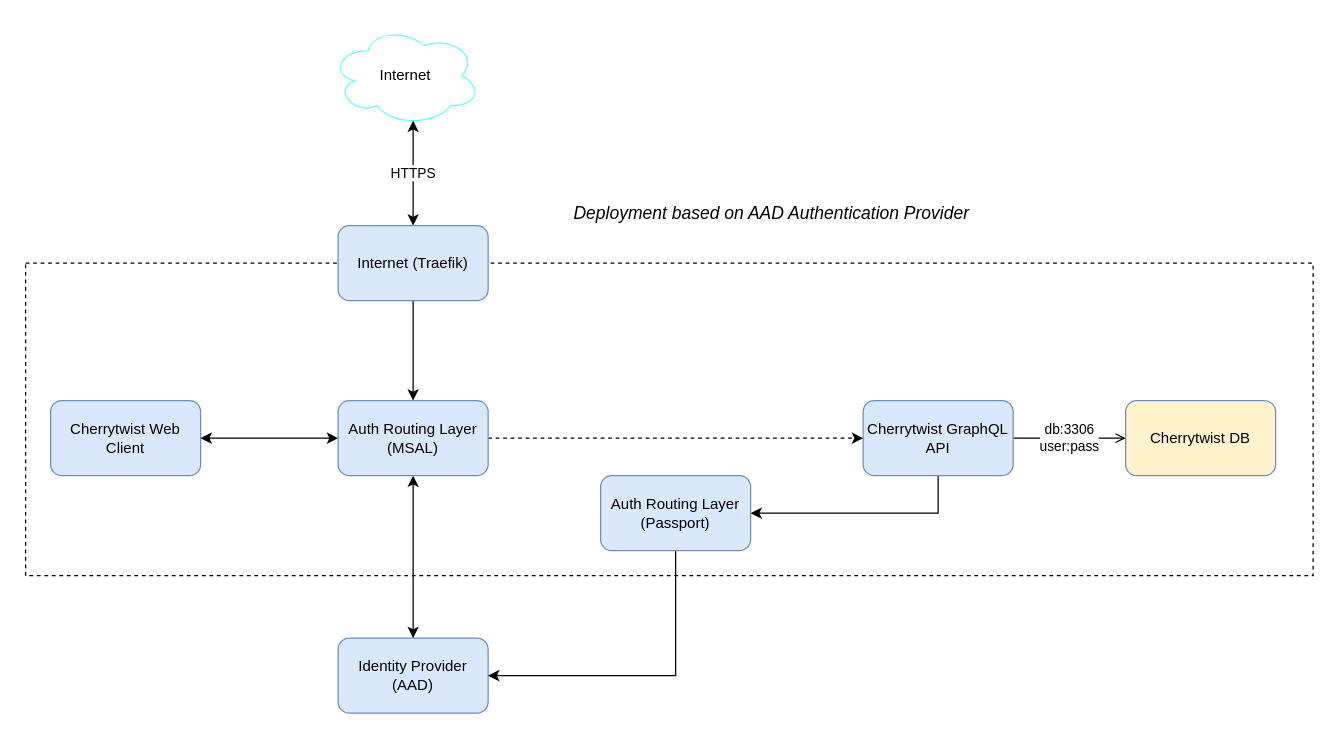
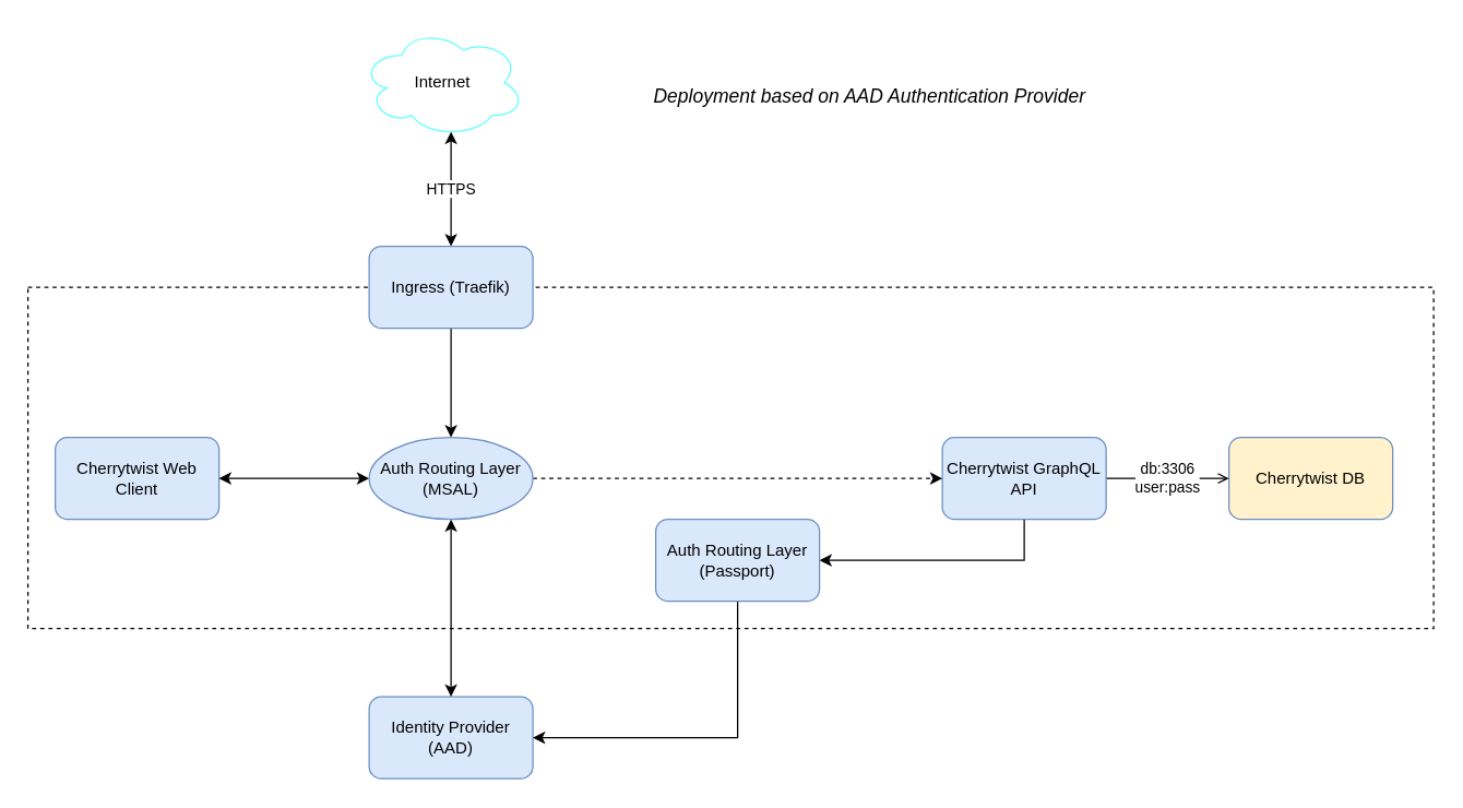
  <mxCell id="0" />
  <mxCell id="1" parent="0" />
  <mxCell id="2" value="" style="rounded=0;whiteSpace=wrap;html=1;dashed=1;" parent="1" vertex="1"><mxGeometry x="20" y="210" width="1030" height="250" as="geometry" /></mxCell>
  <mxCell id="3" value="Internet" style="ellipse;shape=cloud;whiteSpace=wrap;html=1;strokeColor=#66FFFF;" parent="1" vertex="1"><mxGeometry x="264" y="20" width="120" height="80" as="geometry" /></mxCell>
  <mxCell id="4" value="Identity Provider (AAD)" style="rounded=1;whiteSpace=wrap;html=1;fillColor=#dae8fc;strokeColor=#6c8ebf;" parent="1" vertex="1"><mxGeometry x="270" y="510" width="120" height="60" as="geometry" /></mxCell>
  <mxCell id="5" value="HTTPS" style="endArrow=classic;startArrow=classic;html=1;entryX=0.55;entryY=0.95;entryDx=0;entryDy=0;entryPerimeter=0;exitX=0.5;exitY=0;exitDx=0;exitDy=0;" parent="1" source="7" target="3" edge="1"><mxGeometry width="50" height="50" relative="1" as="geometry"><mxPoint x="560" y="510" as="sourcePoint" /><mxPoint x="610" y="460" as="targetPoint" /></mxGeometry></mxCell>
  <mxCell id="6" style="edgeStyle=orthogonalEdgeStyle;rounded=0;orthogonalLoop=1;jettySize=auto;html=1;exitX=0.5;exitY=1;exitDx=0;exitDy=0;entryX=0.5;entryY=0;entryDx=0;entryDy=0;" parent="1" source="7" target="15" edge="1"><mxGeometry relative="1" as="geometry" /></mxCell>
- <mxCell id="7" value="Internet (Traefik)" style="rounded=1;whiteSpace=wrap;html=1;fillColor=#dae8fc;strokeColor=#6c8ebf;" parent="1" vertex="1"><mxGeometry x="270" y="180" width="120" height="60" as="geometry" /></mxCell>
+ <mxCell id="7" value="Ingress (Traefik)" style="rounded=1;whiteSpace=wrap;html=1;fillColor=#dae8fc;strokeColor=#6c8ebf;" parent="1" vertex="1"><mxGeometry x="270" y="180" width="120" height="60" as="geometry" /></mxCell>
  <mxCell id="8" value="Cherrytwist Web Client" style="rounded=1;whiteSpace=wrap;html=1;fillColor=#dae8fc;strokeColor=#6c8ebf;" parent="1" vertex="1"><mxGeometry x="40" y="320" width="120" height="60" as="geometry" /></mxCell>
  <mxCell id="9" style="edgeStyle=orthogonalEdgeStyle;rounded=0;orthogonalLoop=1;jettySize=auto;html=1;exitX=0.5;exitY=1;exitDx=0;exitDy=0;entryX=1;entryY=0.5;entryDx=0;entryDy=0;startArrow=none;startFill=0;" parent="1" source="11" target="17" edge="1"><mxGeometry relative="1" as="geometry" /></mxCell>
  <mxCell id="10" value="db:3306&lt;br&gt;user:pass" style="edgeStyle=orthogonalEdgeStyle;rounded=0;orthogonalLoop=1;jettySize=auto;html=1;exitX=1;exitY=0.5;exitDx=0;exitDy=0;entryX=0;entryY=0.5;entryDx=0;entryDy=0;startArrow=none;startFill=0;endArrow=open;" parent="1" source="11" target="18" edge="1"><mxGeometry relative="1" as="geometry" /></mxCell>
  <mxCell id="11" value="Cherrytwist GraphQL API" style="rounded=1;whiteSpace=wrap;html=1;fillColor=#dae8fc;strokeColor=#6c8ebf;" parent="1" vertex="1"><mxGeometry x="690" y="320" width="120" height="60" as="geometry" /></mxCell>
  <mxCell id="12" style="rounded=0;orthogonalLoop=1;jettySize=auto;html=1;exitX=0.5;exitY=1;exitDx=0;exitDy=0;entryX=0.5;entryY=0;entryDx=0;entryDy=0;startArrow=classic;startFill=1;" parent="1" source="15" target="4" edge="1"><mxGeometry relative="1" as="geometry" /></mxCell>
  <mxCell id="13" style="edgeStyle=none;rounded=0;orthogonalLoop=1;jettySize=auto;html=1;exitX=0;exitY=0.5;exitDx=0;exitDy=0;entryX=1;entryY=0.5;entryDx=0;entryDy=0;startArrow=classic;startFill=1;" parent="1" source="15" target="8" edge="1"><mxGeometry relative="1" as="geometry" /></mxCell>
  <mxCell id="14" style="edgeStyle=orthogonalEdgeStyle;rounded=0;orthogonalLoop=1;jettySize=auto;html=1;exitX=1;exitY=0.5;exitDx=0;exitDy=0;startArrow=none;startFill=0;dashed=1;entryX=0;entryY=0.5;entryDx=0;entryDy=0;" parent="1" source="15" target="11" edge="1"><mxGeometry relative="1" as="geometry"><Array as="points" /></mxGeometry></mxCell>
- <mxCell id="15" value="Auth Routing Layer (MSAL)" style="rounded=1;whiteSpace=wrap;html=1;fillColor=#dae8fc;strokeColor=#6c8ebf;" parent="1" vertex="1"><mxGeometry x="270" y="320" width="120" height="60" as="geometry" /></mxCell>
+ <mxCell id="15" value="Auth Routing Layer (MSAL)" style="ellipse;whiteSpace=wrap;html=1;fillColor=#dae8fc;strokeColor=#6c8ebf;" parent="1" vertex="1"><mxGeometry x="270" y="320" width="120" height="60" as="geometry" /></mxCell>
  <mxCell id="16" style="edgeStyle=orthogonalEdgeStyle;rounded=0;orthogonalLoop=1;jettySize=auto;html=1;exitX=0.5;exitY=1;exitDx=0;exitDy=0;entryX=1;entryY=0.5;entryDx=0;entryDy=0;startArrow=none;startFill=0;" parent="1" source="17" target="4" edge="1"><mxGeometry relative="1" as="geometry" /></mxCell>
  <mxCell id="17" value="Auth Routing Layer (Passport)" style="rounded=1;whiteSpace=wrap;html=1;fillColor=#dae8fc;strokeColor=#6c8ebf;" parent="1" vertex="1"><mxGeometry x="480" y="380" width="120" height="60" as="geometry" /></mxCell>
  <mxCell id="18" value="Cherrytwist DB" style="rounded=1;whiteSpace=wrap;html=1;fillColor=#fff2cc;strokeColor=#6c8ebf;" parent="1" vertex="1"><mxGeometry x="900" y="320" width="120" height="60" as="geometry" /></mxCell>
- <mxCell id="19" value="Deployment based on AAD Authentication Provider" style="text;html=1;strokeColor=none;fillColor=none;align=center;verticalAlign=middle;whiteSpace=wrap;rounded=0;fontSize=14;fontStyle=2" vertex="1" parent="1"><mxGeometry x="437" y="160" width="360" height="20" as="geometry" /></mxCell>
+ <mxCell id="19" value="Deployment based on AAD Authentication Provider" style="text;html=1;strokeColor=none;fillColor=none;align=center;verticalAlign=middle;whiteSpace=wrap;rounded=0;fontSize=14;fontStyle=2" vertex="1" parent="1"><mxGeometry x="457" y="60" width="360" height="20" as="geometry" /></mxCell>
